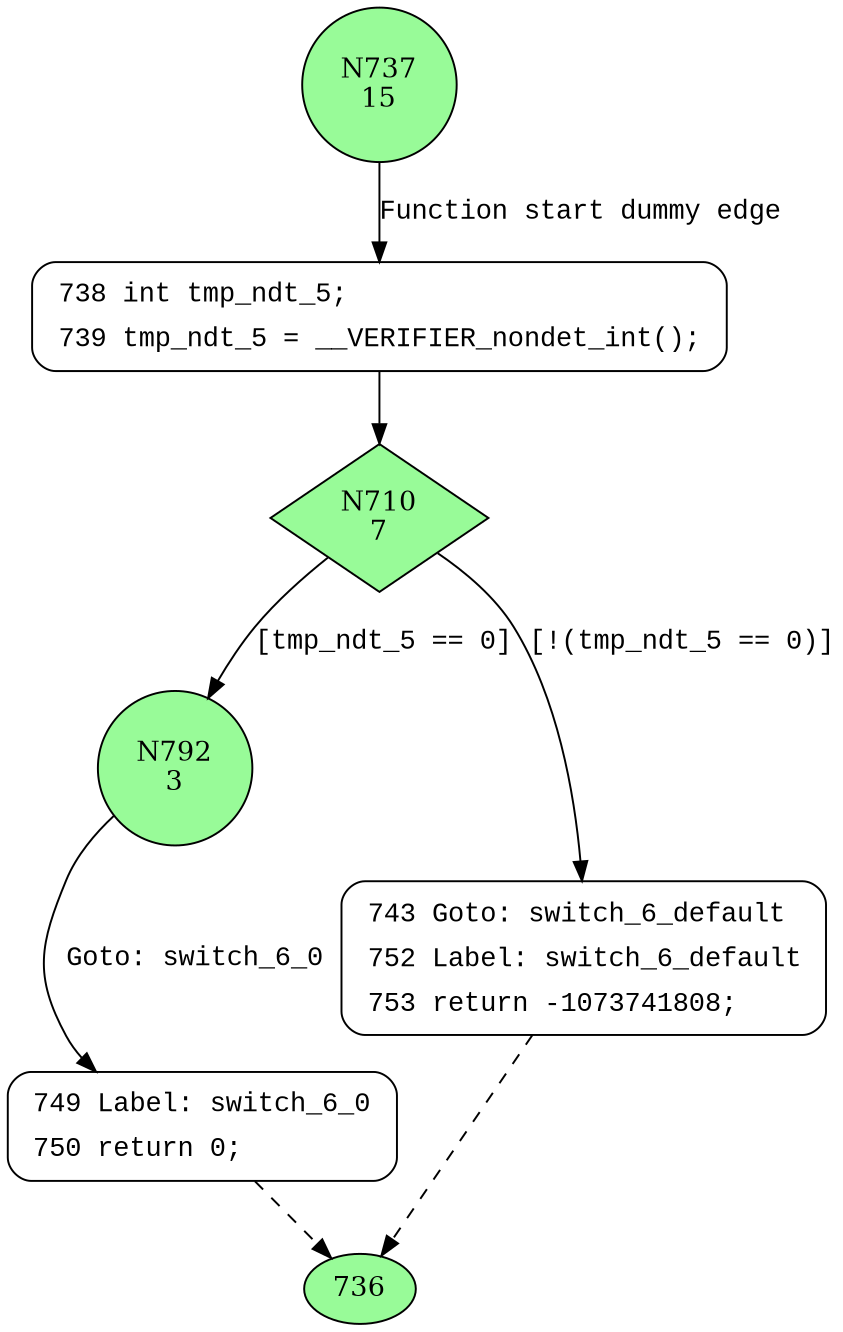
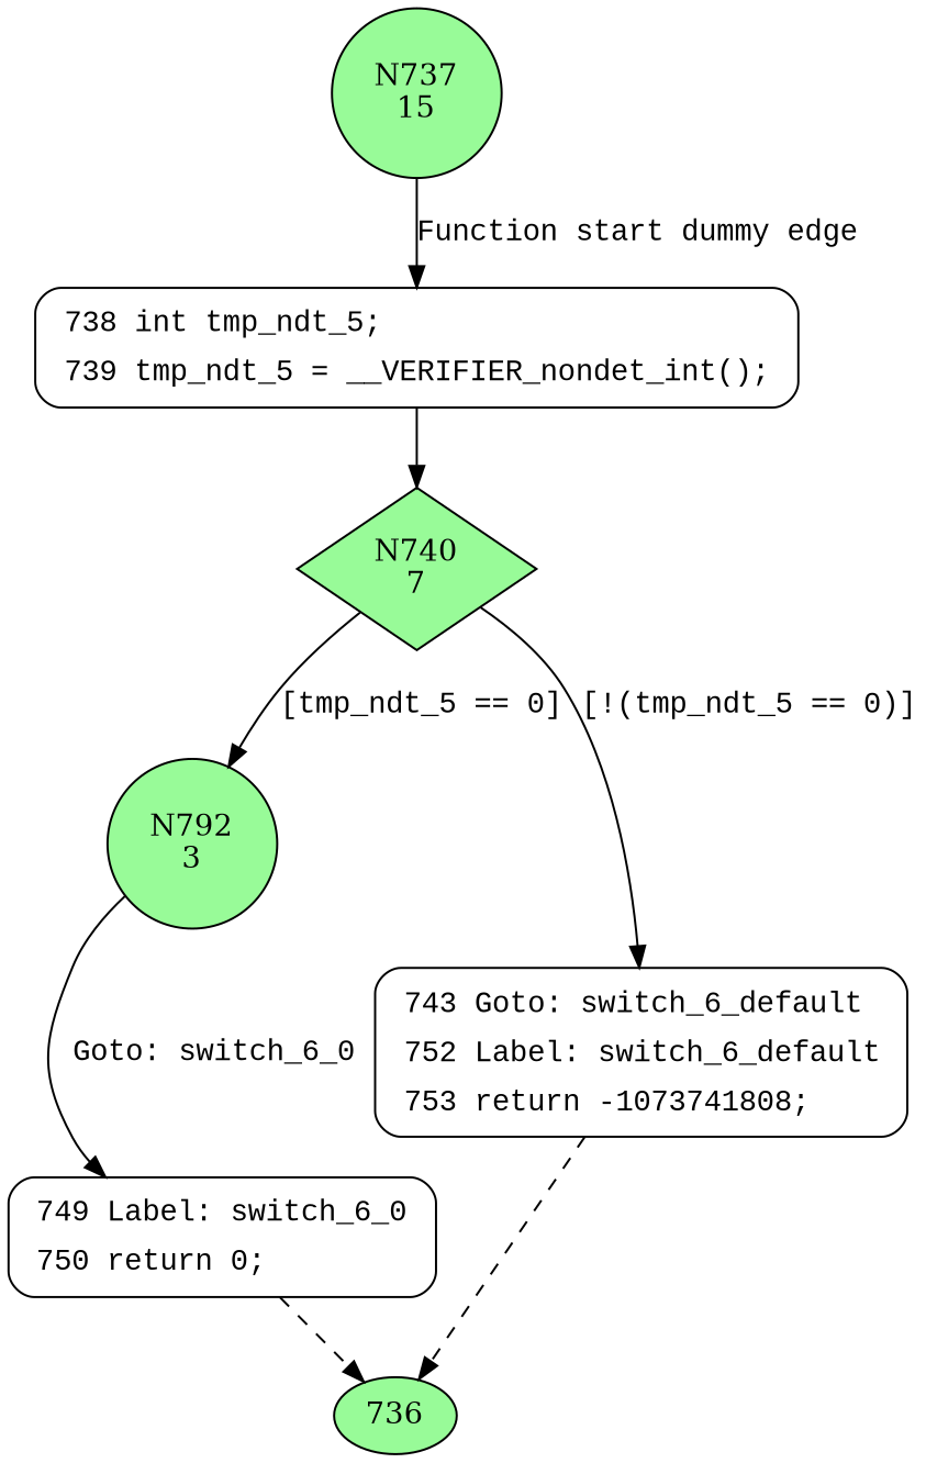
  digraph {
    node [fillcolor=palegreen shape=Mrecord style=filled]
    edge [fontname="Courier New" style=solid]
    n1 [label="N737\n15" shape=circle]
    n2 [fillcolor=white fontname="Courier New" label=<<table border="0" cellborder="0" cellpadding="3" bgcolor="white"><tr><td align="right">738</td><td align="left">int tmp_ndt_5;</td></tr><tr><td align="right">739</td><td align="left">tmp_ndt_5 = __VERIFIER_nondet_int();</td></tr></table>> penwidth=1 style="filled,bold"]
-   n3 [label="N710\n7" shape=diamond]
+   n3 [label="N740\n7" shape=diamond]
    n4 [label="N792\n3" shape=circle]
    n5 [fillcolor=white fontname="Courier New" label=<<table border="0" cellborder="0" cellpadding="3" bgcolor="white"><tr><td align="right">743</td><td align="left">Goto: switch_6_default</td></tr><tr><td align="right">752</td><td align="left">Label: switch_6_default</td></tr><tr><td align="right">753</td><td align="left">return -1073741808;</td></tr></table>> penwidth=1 style="filled,bold"]
    n6 [fillcolor=white fontname="Courier New" label=<<table border="0" cellborder="0" cellpadding="3" bgcolor="white"><tr><td align="right">749</td><td align="left">Label: switch_6_0</td></tr><tr><td align="right">750</td><td align="left">return 0;</td></tr></table>> penwidth=1 style="filled,bold"]
    736 [shape=""]
    n1 -> n2 [label="Function start dummy edge"]
    n2 -> n3 [fontname=""]
    n3 -> n4 [label="[tmp_ndt_5 == 0]"]
    n3 -> n5 [label="[!(tmp_ndt_5 == 0)]"]
    n4 -> n6 [label="Goto: switch_6_0"]
    n5 -> 736 [style=dashed fontname=""]
    n6 -> 736 [style=dashed fontname=""]
  }
